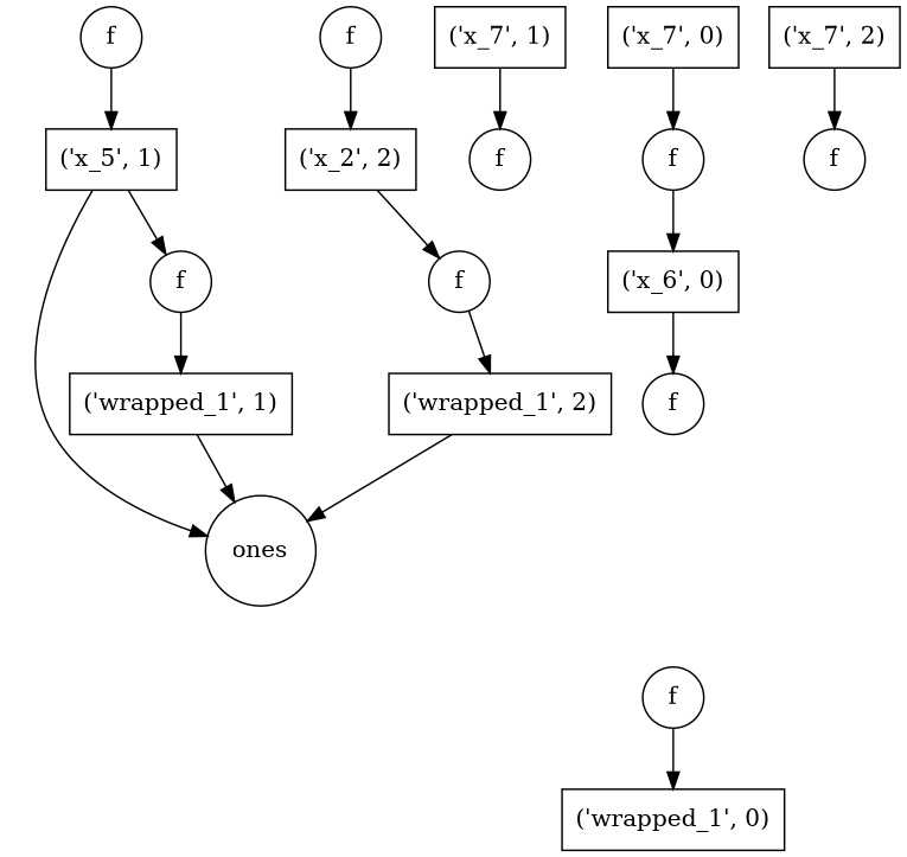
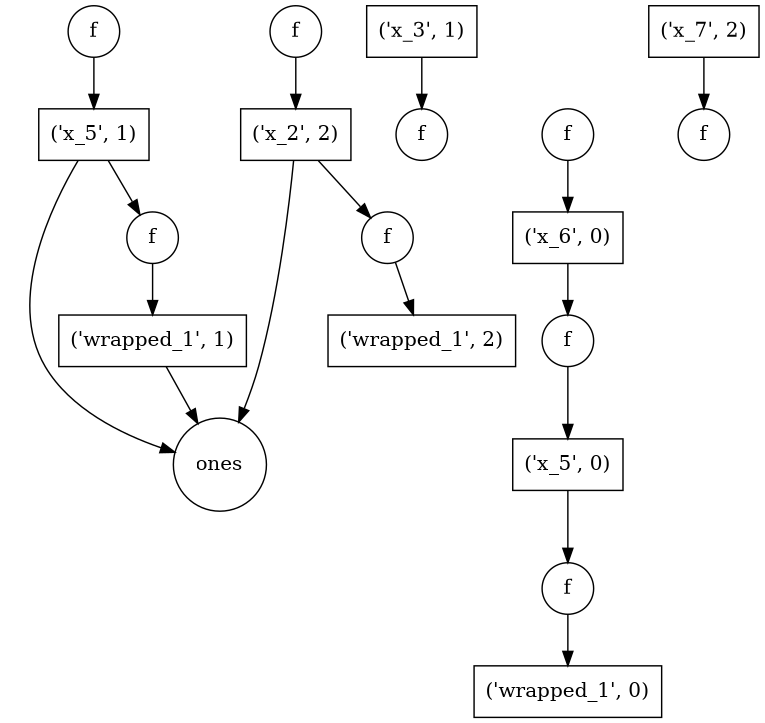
  strict digraph {
    node [shape=box]
    n1 [label="('wrapped_1', 1)"]
    n2 [label=ones shape=circle]
    n3 [label=f shape=circle]
    n4 [label="('x_5', 1)"]
    n5 [label=f shape=circle]
    n6 [label=f shape=circle]
-   "('x_7', 1)"
+   "('x_7', 1)" [label="('x_3', 1)"]
    n8 [label="('x_2', 2)"]
    n9 [label=f shape=circle]
    n10 [label="('wrapped_1', 2)"]
    n11 [label="('x_6', 0)"]
    n12 [label=f shape=circle]
+   n13 [label="('x_5', 0)"]
    n14 [label=f shape=circle]
-   "('x_7', 0)"
    n16 [label=f shape=circle]
    n17 [label=f shape=circle]
    n18 [label="('wrapped_1', 0)"]
    n19 [label=f shape=circle]
    "('x_7', 2)"
    n1 -> n2
    n3 -> n4
    n4 -> n2
    n4 -> n5
    n5 -> n1
    "('x_7', 1)" -> n6
    n8 -> n9
    n9 -> n10
-   n10 -> n2
+   n8 -> n2
    n11 -> n12
+   n12 -> n13
+   n13 -> n17
    n14 -> n11
-   "('x_7', 0)" -> n14
    n16 -> n8
    n17 -> n18
    "('x_7', 2)" -> n19
  }
